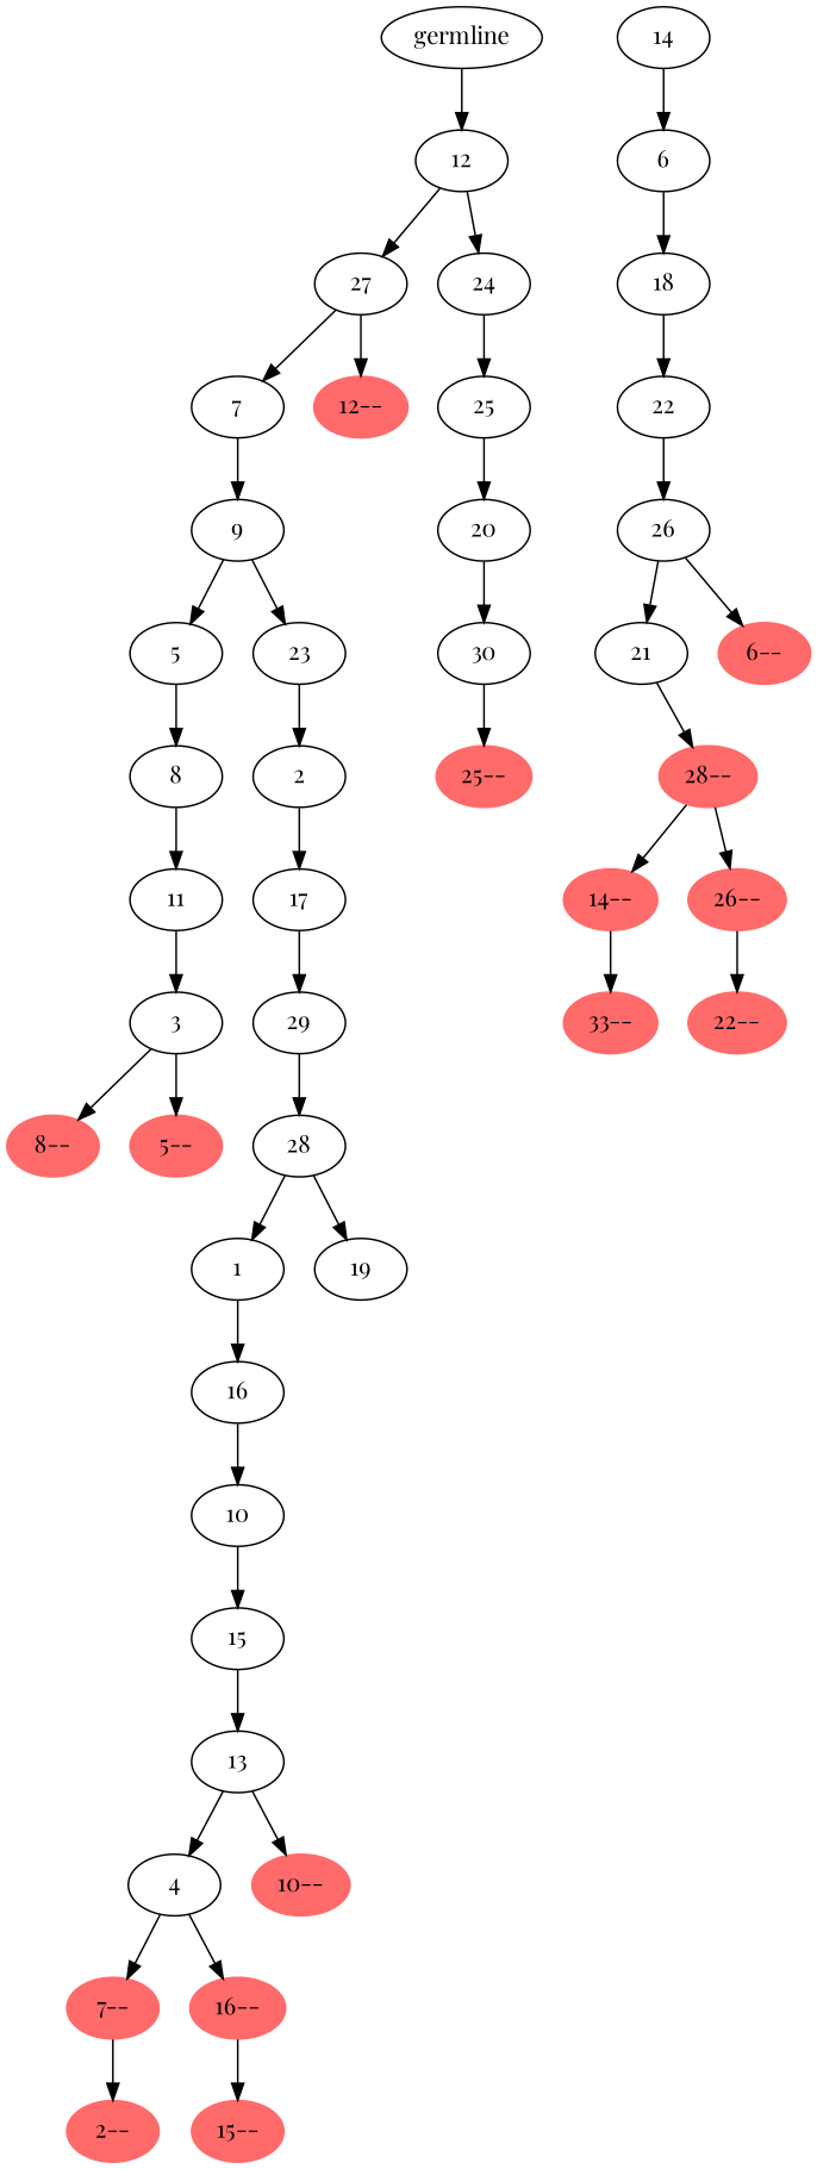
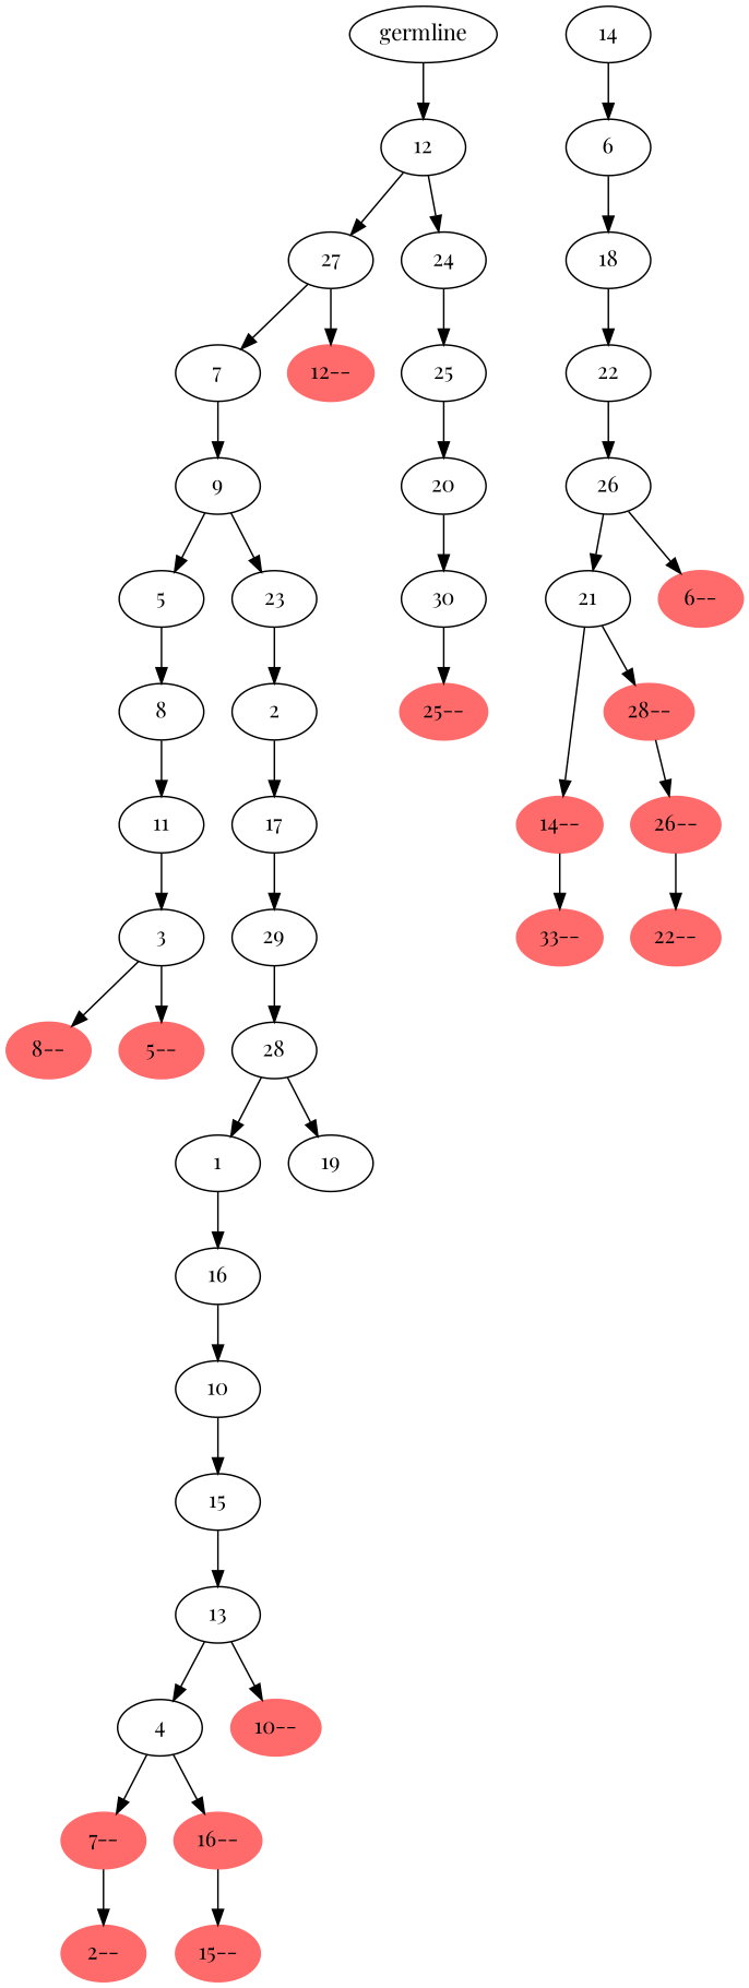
  digraph {
    fontname="Playfair Display"
    node [fontname="Playfair Display"]
    edge [fontname="Playfair Display"]
    n1 [label=germline]
    n2 [label=12]
    n3 [label=27]
    n4 [label=24]
    n5 [label=7]
    n6 [color=indianred1 label="12--" style=filled]
    n7 [label=25]
    n8 [label=9]
    n9 [label=5]
    n10 [label=23]
    n11 [label=8]
    n12 [label=2]
    n13 [label=11]
    n14 [label=3]
    n15 [color=indianred1 label="8--" style=filled]
    n16 [color=indianred1 label="5--" style=filled]
    n17 [label=17]
    n18 [label=29]
    n19 [label=28]
    n20 [label=1]
    n21 [label=19]
    n22 [label=16]
    n23 [label=10]
    n24 [label=15]
    n25 [label=13]
    n26 [label=4]
    n27 [color=indianred1 label="10--" style=filled]
    n28 [color=indianred1 label="7--" style=filled]
    n29 [color=indianred1 label="16--" style=filled]
    n30 [color=indianred1 label="2--" style=filled]
    n31 [color=indianred1 label="15--" style=filled]
    n32 [label=14]
    n33 [label=6]
    n34 [label=18]
    n35 [label=22]
    n36 [label=26]
    n37 [label=21]
    n38 [color=indianred1 label="6--" style=filled]
    n39 [color=indianred1 label="14--" style=filled]
    n40 [color=indianred1 label="28--" style=filled]
    n41 [color=indianred1 label="33--" style=filled]
    n42 [color=indianred1 label="26--" style=filled]
    n43 [color=indianred1 label="22--" style=filled]
    n44 [label=20]
    n45 [label=30]
    n46 [color=indianred1 label="25--" style=filled]
    n1 -> n2
    n2 -> n3
    n2 -> n4
    n3 -> n5
    n3 -> n6
    n4 -> n7
    n5 -> n8
    n7 -> n44
    n8 -> n9
    n8 -> n10
    n9 -> n11
    n10 -> n12
    n11 -> n13
    n12 -> n17
    n13 -> n14
    n14 -> n15
    n14 -> n16
    n17 -> n18
    n18 -> n19
    n19 -> n20
    n19 -> n21
    n20 -> n22
    n22 -> n23
    n23 -> n24
    n24 -> n25
    n25 -> n26
    n25 -> n27
    n26 -> n28
    n26 -> n29
    n28 -> n30
    n29 -> n31
    n32 -> n33
    n33 -> n34
    n34 -> n35
    n35 -> n36
    n36 -> n37
    n36 -> n38
-   n40 -> n39
+   n37 -> n39
    n37 -> n40
    n39 -> n41
    n40 -> n42
    n42 -> n43
    n44 -> n45
    n45 -> n46
  }
